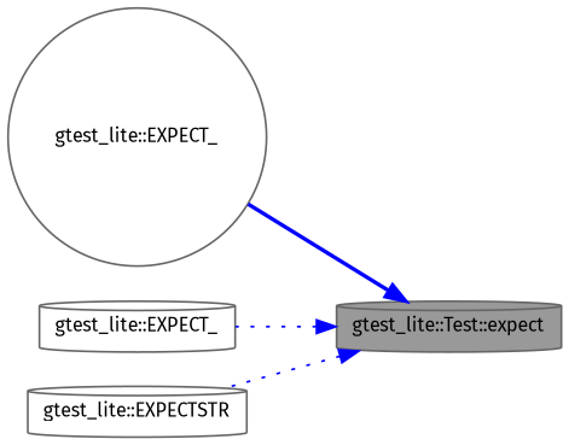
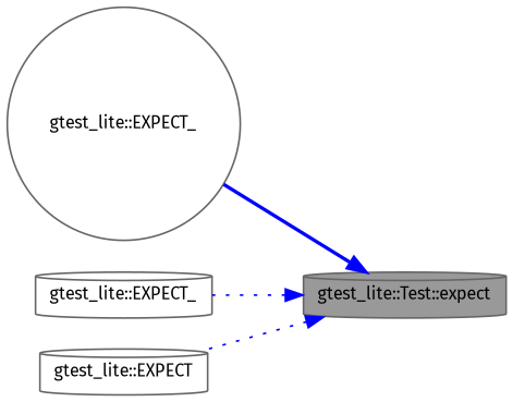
  digraph {
    rankdir=RL
    fontname="Fira Sans"
    node [color=grey40 fillcolor=white fontname="Fira Sans" fontsize=10 shape=cylinder style=filled]
    edge [color=blue dir=back fontname="Fira Sans" fontsize=10 labelfontname=Helvetica labelfontsize=10 style=dotted]
    n1 [color=gray40 fillcolor=grey60 fontcolor=black height=0.2 label="gtest_lite::Test::expect" width=0.4]
    n2 [height=0.2 label="gtest_lite::EXPECT_" shape=circle width=0.4]
    n3 [height=0.2 label="gtest_lite::EXPECT_" width=0.4]
-   n4 [height=0.2 label="gtest_lite::EXPECTSTR" width=0.4]
+   n4 [height=0.2 label="gtest_lite::EXPECT" width=0.4]
    n1 -> n2 [style=bold]
    n1 -> n3
    n1 -> n4
  }
